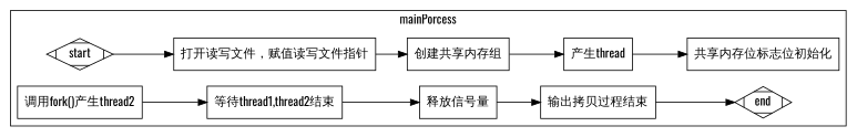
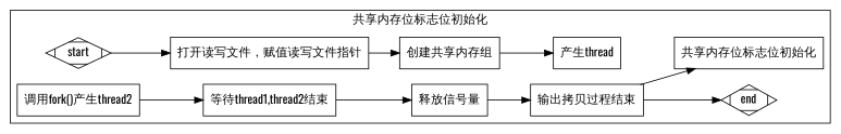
  digraph {
    fontname=Oswald
    rankdir=LR
    node [fontname=Oswald shape=record]
    edge [fontname=Oswald]
    start [shape=Mdiamond]
    "打开读写文件，赋值读写文件指针"
    end [shape=Mdiamond]
    "创建共享内存组"
    n5 [label="产生thread"]
    "共享内存位标志位初始化"
    "调用fork()产生thread2"
    "等待thread1,thread2结束"
    "释放信号量"
    "输出拷贝过程结束"
    subgraph cluster_1 {
-     label=mainPorcess
+     label="共享内存位标志位初始化"
      start
      "打开读写文件，赋值读写文件指针"
      end
      "创建共享内存组"
      n5
      "共享内存位标志位初始化"
      "调用fork()产生thread2"
      "等待thread1,thread2结束"
      "释放信号量"
      "输出拷贝过程结束"
    }
    subgraph cluster_2 {
      label=thread1
    }
    start -> "打开读写文件，赋值读写文件指针"
    "打开读写文件，赋值读写文件指针" -> "创建共享内存组"
    "创建共享内存组" -> n5
-   n5 -> "共享内存位标志位初始化"
+   "输出拷贝过程结束" -> "共享内存位标志位初始化"
    "调用fork()产生thread2" -> "等待thread1,thread2结束"
    "等待thread1,thread2结束" -> "释放信号量"
    "释放信号量" -> "输出拷贝过程结束"
    "输出拷贝过程结束" -> end
  }
